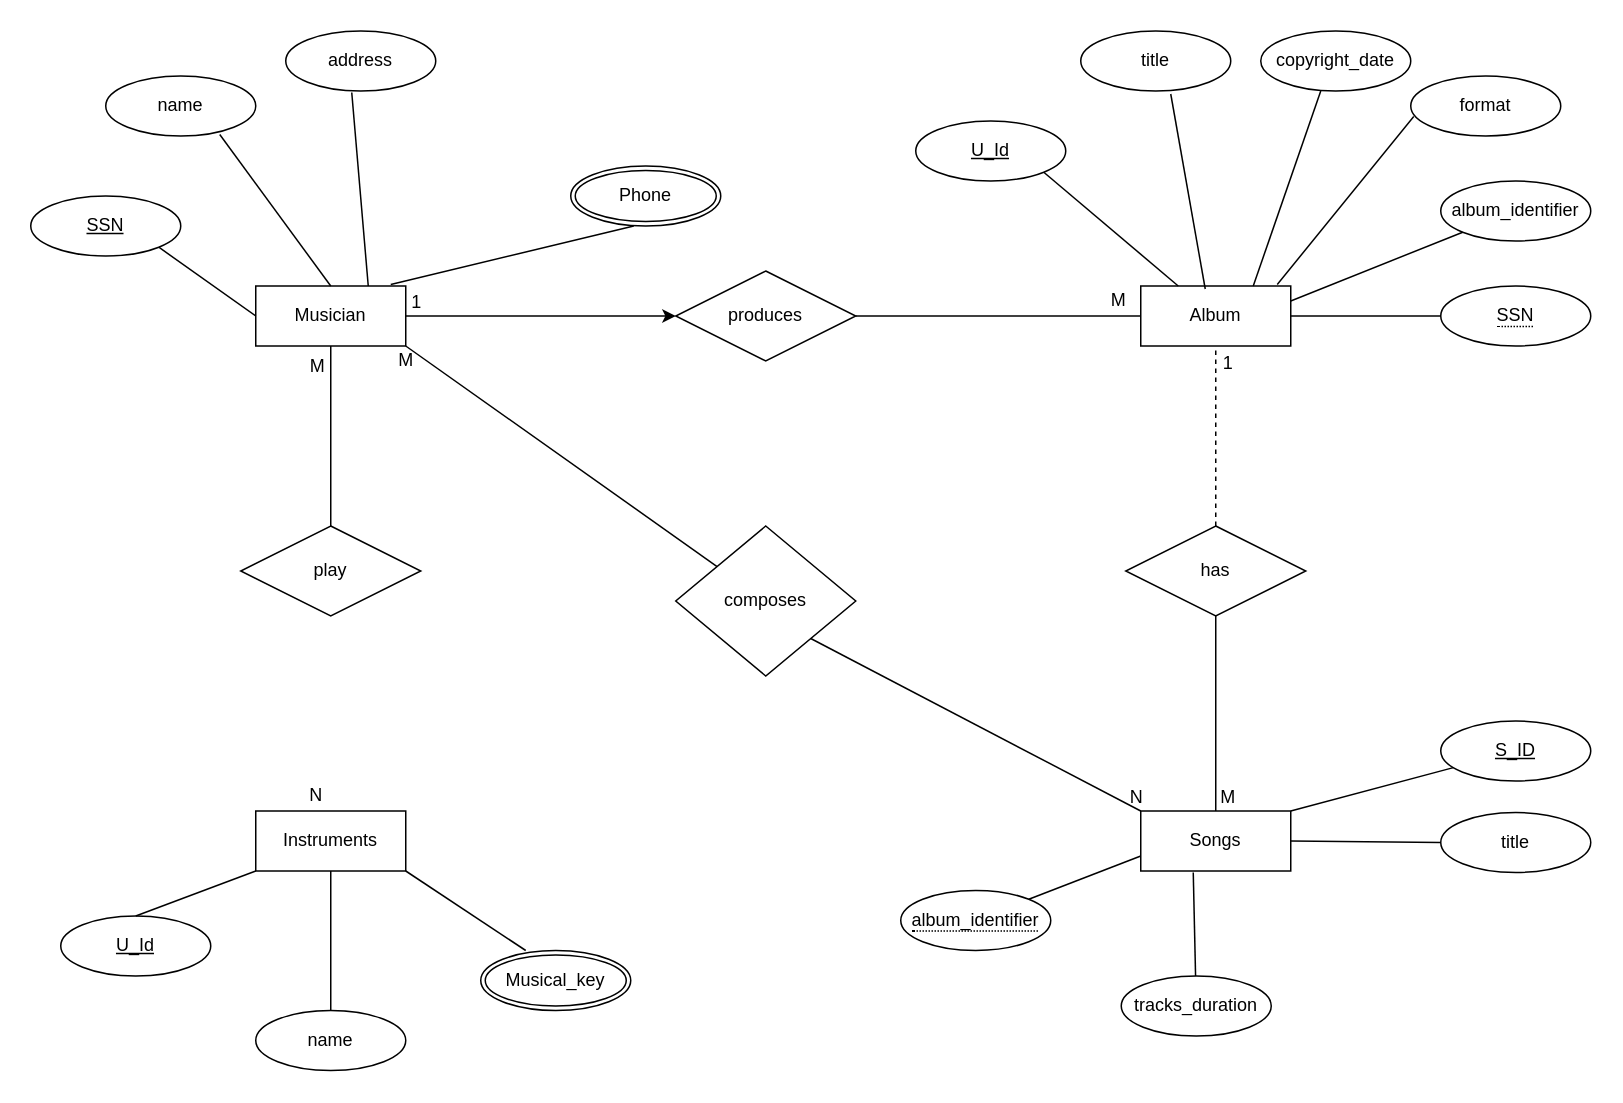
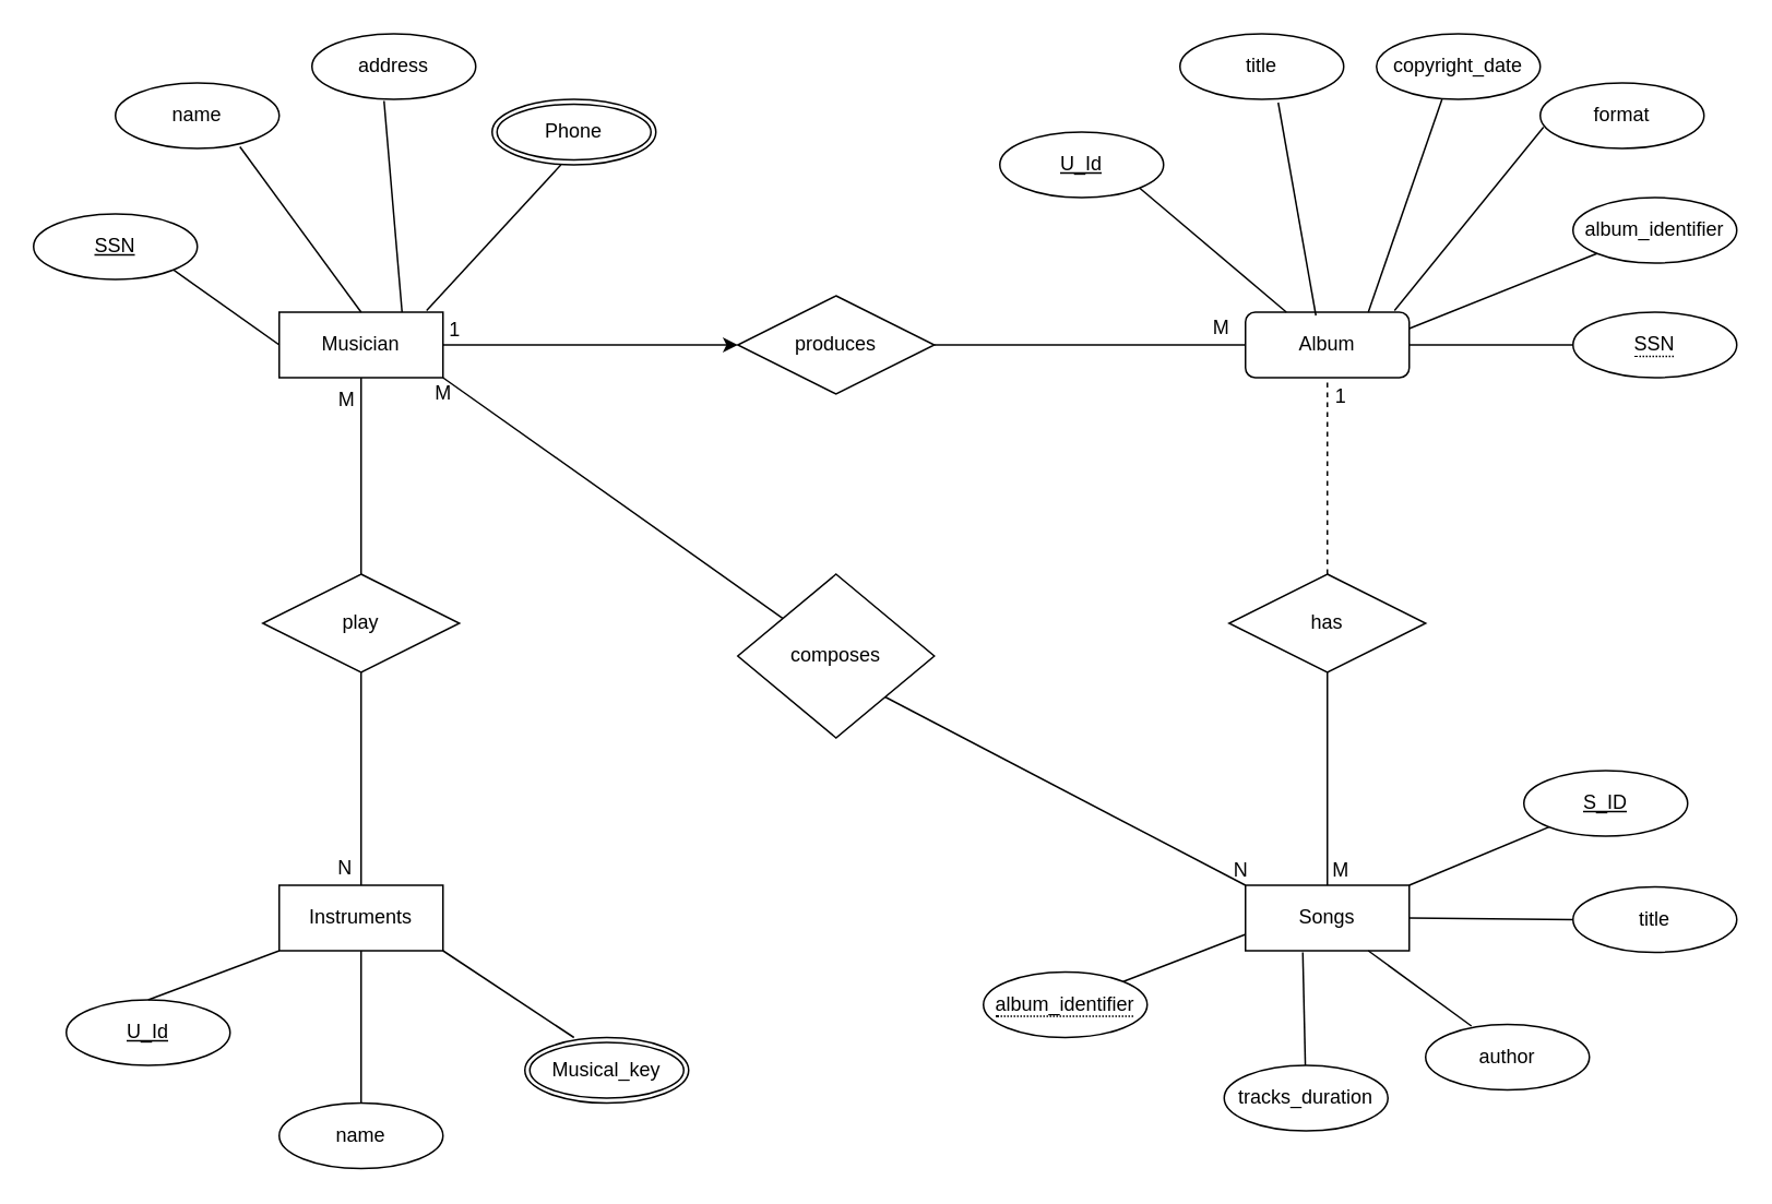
  <mxCell id="0" />
  <mxCell id="1" parent="0" />
- <mxCell id="2" value="Album" style="whiteSpace=wrap;html=1;align=center;" vertex="1" parent="1"><mxGeometry x="760" y="190" width="100" height="40" as="geometry" /></mxCell>
+ <mxCell id="2" value="Album" style="whiteSpace=wrap;html=1;align=center;rounded=1;" vertex="1" parent="1"><mxGeometry x="760" y="190" width="100" height="40" as="geometry" /></mxCell>
  <mxCell id="3" value="Songs" style="whiteSpace=wrap;html=1;align=center;" vertex="1" parent="1"><mxGeometry x="760" y="540" width="100" height="40" as="geometry" /></mxCell>
  <mxCell id="4" value="Musician" style="whiteSpace=wrap;html=1;align=center;" vertex="1" parent="1"><mxGeometry x="170" y="190" width="100" height="40" as="geometry" /></mxCell>
  <mxCell id="5" value="Instruments" style="whiteSpace=wrap;html=1;align=center;" vertex="1" parent="1"><mxGeometry x="170" y="540" width="100" height="40" as="geometry" /></mxCell>
  <mxCell id="6" value="composes" style="shape=rhombus;perimeter=rhombusPerimeter;whiteSpace=wrap;html=1;align=center;" vertex="1" parent="1"><mxGeometry x="450" y="350" width="120" height="100" as="geometry" /></mxCell>
  <mxCell id="7" value="produces" style="shape=rhombus;perimeter=rhombusPerimeter;whiteSpace=wrap;html=1;align=center;" vertex="1" parent="1"><mxGeometry x="450" y="180" width="120" height="60" as="geometry" /></mxCell>
  <mxCell id="8" value="play" style="shape=rhombus;perimeter=rhombusPerimeter;whiteSpace=wrap;html=1;align=center;" vertex="1" parent="1"><mxGeometry x="160" y="350" width="120" height="60" as="geometry" /></mxCell>
  <mxCell id="9" value="has" style="shape=rhombus;perimeter=rhombusPerimeter;whiteSpace=wrap;html=1;align=center;" vertex="1" parent="1"><mxGeometry x="750" y="350" width="120" height="60" as="geometry" /></mxCell>
  <mxCell id="10" value="" style="endArrow=none;html=1;rounded=0;exitX=1;exitY=1;exitDx=0;exitDy=0;entryX=0;entryY=0;entryDx=0;entryDy=0;" edge="1" parent="1" source="6" target="3"><mxGeometry relative="1" as="geometry"><mxPoint x="540" y="420" as="sourcePoint" /><mxPoint x="700" y="420" as="targetPoint" /></mxGeometry></mxCell>
  <mxCell id="11" value="" style="endArrow=none;html=1;rounded=0;exitX=1;exitY=1;exitDx=0;exitDy=0;" edge="1" parent="1" source="4" target="6"><mxGeometry relative="1" as="geometry"><mxPoint x="450" y="480" as="sourcePoint" /><mxPoint x="610" y="480" as="targetPoint" /></mxGeometry></mxCell>
  <mxCell id="12" value="" style="endArrow=classic;html=1;rounded=0;exitX=1;exitY=0.5;exitDx=0;exitDy=0;" edge="1" parent="1" source="4" target="7"><mxGeometry relative="1" as="geometry"><mxPoint x="450" y="480" as="sourcePoint" /><mxPoint x="610" y="480" as="targetPoint" /></mxGeometry></mxCell>
  <mxCell id="13" value="" style="endArrow=none;html=1;rounded=0;exitX=0.5;exitY=1;exitDx=0;exitDy=0;entryX=0.5;entryY=0;entryDx=0;entryDy=0;" edge="1" parent="1" source="4" target="8"><mxGeometry relative="1" as="geometry"><mxPoint x="450" y="480" as="sourcePoint" /><mxPoint x="220" y="340" as="targetPoint" /></mxGeometry></mxCell>
+ <mxCell id="14" value="" style="endArrow=none;html=1;rounded=0;exitX=0.5;exitY=0;exitDx=0;exitDy=0;" edge="1" parent="1" source="5" target="8"><mxGeometry relative="1" as="geometry"><mxPoint x="450" y="480" as="sourcePoint" /><mxPoint x="610" y="480" as="targetPoint" /></mxGeometry></mxCell>
  <mxCell id="15" value="" style="endArrow=none;html=1;rounded=0;entryX=0.5;entryY=1;entryDx=0;entryDy=0;exitX=0.5;exitY=0;exitDx=0;exitDy=0;dashed=1;" edge="1" parent="1" source="9" target="2"><mxGeometry relative="1" as="geometry"><mxPoint x="690" y="280" as="sourcePoint" /><mxPoint x="850" y="280" as="targetPoint" /></mxGeometry></mxCell>
  <mxCell id="16" value="" style="endArrow=none;html=1;rounded=0;exitX=0.5;exitY=1;exitDx=0;exitDy=0;" edge="1" parent="1" source="9"><mxGeometry relative="1" as="geometry"><mxPoint x="700" y="450" as="sourcePoint" /><mxPoint x="810" y="540" as="targetPoint" /></mxGeometry></mxCell>
  <mxCell id="17" value="" style="endArrow=none;html=1;rounded=0;exitX=1;exitY=0.5;exitDx=0;exitDy=0;entryX=0;entryY=0.5;entryDx=0;entryDy=0;" edge="1" parent="1" source="7" target="2"><mxGeometry relative="1" as="geometry"><mxPoint x="610" y="209.5" as="sourcePoint" /><mxPoint x="740" y="210" as="targetPoint" /></mxGeometry></mxCell>
  <mxCell id="18" value="tracks_duration" style="ellipse;whiteSpace=wrap;html=1;align=center;" vertex="1" parent="1"><mxGeometry x="747" y="650" width="100" height="40" as="geometry" /></mxCell>
  <mxCell id="19" value="title" style="ellipse;whiteSpace=wrap;html=1;align=center;" vertex="1" parent="1"><mxGeometry x="960" y="541" width="100" height="40" as="geometry" /></mxCell>
+ <mxCell id="20" value="author" style="ellipse;whiteSpace=wrap;html=1;align=center;" vertex="1" parent="1"><mxGeometry x="870" y="625" width="100" height="40" as="geometry" /></mxCell>
  <mxCell id="21" value="format" style="ellipse;whiteSpace=wrap;html=1;align=center;" vertex="1" parent="1"><mxGeometry x="940" y="50" width="100" height="40" as="geometry" /></mxCell>
  <mxCell id="22" value="copyright_date" style="ellipse;whiteSpace=wrap;html=1;align=center;" vertex="1" parent="1"><mxGeometry x="840" y="20" width="100" height="40" as="geometry" /></mxCell>
  <mxCell id="23" value="title" style="ellipse;whiteSpace=wrap;html=1;align=center;" vertex="1" parent="1"><mxGeometry x="720" y="20" width="100" height="40" as="geometry" /></mxCell>
  <mxCell id="24" value="address" style="ellipse;whiteSpace=wrap;html=1;align=center;" vertex="1" parent="1"><mxGeometry x="190" y="20" width="100" height="40" as="geometry" /></mxCell>
  <mxCell id="25" value="name" style="ellipse;whiteSpace=wrap;html=1;align=center;" vertex="1" parent="1"><mxGeometry x="70" y="50" width="100" height="40" as="geometry" /></mxCell>
  <mxCell id="26" value="name" style="ellipse;whiteSpace=wrap;html=1;align=center;" vertex="1" parent="1"><mxGeometry x="170" y="673" width="100" height="40" as="geometry" /></mxCell>
  <mxCell id="27" value="U_Id" style="ellipse;whiteSpace=wrap;html=1;align=center;fontStyle=4;" vertex="1" parent="1"><mxGeometry x="40" y="610" width="100" height="40" as="geometry" /></mxCell>
  <mxCell id="28" value="" style="endArrow=none;html=1;rounded=0;exitX=1;exitY=1;exitDx=0;exitDy=0;entryX=0.25;entryY=0;entryDx=0;entryDy=0;" edge="1" parent="1" source="34" target="2"><mxGeometry relative="1" as="geometry"><mxPoint x="730" y="99.5" as="sourcePoint" /><mxPoint x="890" y="99.5" as="targetPoint" /></mxGeometry></mxCell>
  <mxCell id="29" value="" style="endArrow=none;html=1;rounded=0;exitX=0.6;exitY=1.05;exitDx=0;exitDy=0;exitPerimeter=0;entryX=0.43;entryY=0.05;entryDx=0;entryDy=0;entryPerimeter=0;" edge="1" parent="1" source="23" target="2"><mxGeometry relative="1" as="geometry"><mxPoint x="770" y="79" as="sourcePoint" /><mxPoint x="930" y="79" as="targetPoint" /></mxGeometry></mxCell>
  <mxCell id="30" value="" style="endArrow=none;html=1;rounded=0;exitX=1;exitY=1;exitDx=0;exitDy=0;" edge="1" parent="1" source="5"><mxGeometry relative="1" as="geometry"><mxPoint x="300" y="579" as="sourcePoint" /><mxPoint x="350" y="633" as="targetPoint" /></mxGeometry></mxCell>
  <mxCell id="31" value="" style="endArrow=none;html=1;rounded=0;exitX=0.5;exitY=1;exitDx=0;exitDy=0;entryX=0.5;entryY=0;entryDx=0;entryDy=0;" edge="1" parent="1" source="5" target="26"><mxGeometry relative="1" as="geometry"><mxPoint x="290" y="590" as="sourcePoint" /><mxPoint x="450" y="590" as="targetPoint" /></mxGeometry></mxCell>
  <mxCell id="32" value="" style="endArrow=none;html=1;rounded=0;entryX=0;entryY=1;entryDx=0;entryDy=0;exitX=0.5;exitY=0;exitDx=0;exitDy=0;" edge="1" parent="1" source="27" target="5"><mxGeometry relative="1" as="geometry"><mxPoint x="50" y="599" as="sourcePoint" /><mxPoint x="210" y="599" as="targetPoint" /></mxGeometry></mxCell>
  <mxCell id="33" value="SSN" style="ellipse;whiteSpace=wrap;html=1;align=center;fontStyle=4;" vertex="1" parent="1"><mxGeometry x="20" y="130" width="100" height="40" as="geometry" /></mxCell>
  <mxCell id="34" value="U_Id" style="ellipse;whiteSpace=wrap;html=1;align=center;fontStyle=4;" vertex="1" parent="1"><mxGeometry x="610" width="100" height="40" as="geometry" y="80" /></mxCell>
- <mxCell id="35" value="S_ID" style="ellipse;whiteSpace=wrap;html=1;align=center;fontStyle=4;" vertex="1" parent="1"><mxGeometry x="960" y="480" width="100" height="40" as="geometry" /></mxCell>
+ <mxCell id="35" value="S_ID" style="ellipse;whiteSpace=wrap;html=1;align=center;fontStyle=4;" vertex="1" parent="1"><mxGeometry x="930" y="470" width="100" height="40" as="geometry" /></mxCell>
  <mxCell id="36" value="album_identifier" style="ellipse;whiteSpace=wrap;html=1;align=center;" vertex="1" parent="1"><mxGeometry x="960" y="120" width="100" height="40" as="geometry" /></mxCell>
  <mxCell id="37" value="" style="endArrow=none;html=1;rounded=0;exitX=1;exitY=0.5;exitDx=0;exitDy=0;entryX=0;entryY=0.5;entryDx=0;entryDy=0;" edge="1" parent="1" source="3" target="19"><mxGeometry relative="1" as="geometry"><mxPoint x="880" y="560" as="sourcePoint" /><mxPoint x="1020" y="550" as="targetPoint" /></mxGeometry></mxCell>
  <mxCell id="38" value="" style="endArrow=none;html=1;rounded=0;exitX=1;exitY=0;exitDx=0;exitDy=0;" edge="1" parent="1" source="3" target="35"><mxGeometry relative="1" as="geometry"><mxPoint x="760" y="490" as="sourcePoint" /><mxPoint x="920" y="490" as="targetPoint" /></mxGeometry></mxCell>
  <mxCell id="39" value="" style="endArrow=none;html=1;rounded=0;exitX=1;exitY=0.25;exitDx=0;exitDy=0;entryX=0;entryY=1;entryDx=0;entryDy=0;" edge="1" parent="1" source="2" target="36"><mxGeometry relative="1" as="geometry"><mxPoint x="980" y="290" as="sourcePoint" /><mxPoint x="1140" y="290" as="targetPoint" /></mxGeometry></mxCell>
  <mxCell id="40" value="" style="endArrow=none;html=1;rounded=0;exitX=0.02;exitY=0.675;exitDx=0;exitDy=0;exitPerimeter=0;entryX=0.91;entryY=-0.025;entryDx=0;entryDy=0;entryPerimeter=0;" edge="1" parent="1" source="21" target="2"><mxGeometry relative="1" as="geometry"><mxPoint x="910" y="180" as="sourcePoint" /><mxPoint x="1070" y="180" as="targetPoint" /></mxGeometry></mxCell>
  <mxCell id="41" value="" style="endArrow=none;html=1;rounded=0;entryX=0.4;entryY=1;entryDx=0;entryDy=0;entryPerimeter=0;exitX=0.75;exitY=0;exitDx=0;exitDy=0;" edge="1" parent="1" source="2" target="22"><mxGeometry relative="1" as="geometry"><mxPoint x="830" y="180" as="sourcePoint" /><mxPoint x="930" y="119" as="targetPoint" /></mxGeometry></mxCell>
+ <mxCell id="42" value="" style="endArrow=none;html=1;rounded=0;exitX=0.75;exitY=1;exitDx=0;exitDy=0;entryX=0.28;entryY=0.025;entryDx=0;entryDy=0;entryPerimeter=0;" edge="1" parent="1" source="3" target="20"><mxGeometry relative="1" as="geometry"><mxPoint x="810" y="610" as="sourcePoint" /><mxPoint x="970" y="610" as="targetPoint" /></mxGeometry></mxCell>
  <mxCell id="43" value="" style="endArrow=none;html=1;rounded=0;exitX=0.35;exitY=1.025;exitDx=0;exitDy=0;exitPerimeter=0;" edge="1" parent="1" source="3" target="18"><mxGeometry relative="1" as="geometry"><mxPoint x="610" y="644.5" as="sourcePoint" /><mxPoint x="785" y="645" as="targetPoint" /></mxGeometry></mxCell>
  <mxCell id="44" value="" style="endArrow=none;html=1;rounded=0;exitX=0.42;exitY=1;exitDx=0;exitDy=0;exitPerimeter=0;entryX=0.9;entryY=-0.025;entryDx=0;entryDy=0;entryPerimeter=0;" edge="1" parent="1" source="48" target="4"><mxGeometry relative="1" as="geometry"><mxPoint x="342" y="111" as="sourcePoint" /><mxPoint x="450" y="150" as="targetPoint" /></mxGeometry></mxCell>
  <mxCell id="45" value="" style="endArrow=none;html=1;rounded=0;exitX=0.44;exitY=1.025;exitDx=0;exitDy=0;exitPerimeter=0;entryX=0.75;entryY=0;entryDx=0;entryDy=0;" edge="1" parent="1" source="24" target="4"><mxGeometry relative="1" as="geometry"><mxPoint x="300" y="130" as="sourcePoint" /><mxPoint x="240" y="180" as="targetPoint" /></mxGeometry></mxCell>
  <mxCell id="46" value="" style="endArrow=none;html=1;rounded=0;exitX=0.76;exitY=0.975;exitDx=0;exitDy=0;exitPerimeter=0;entryX=0.5;entryY=0;entryDx=0;entryDy=0;" edge="1" parent="1" source="25" target="4"><mxGeometry relative="1" as="geometry"><mxPoint x="250" y="130" as="sourcePoint" /><mxPoint x="410" y="130" as="targetPoint" /></mxGeometry></mxCell>
  <mxCell id="47" value="" style="endArrow=none;html=1;rounded=0;entryX=0;entryY=0.5;entryDx=0;entryDy=0;exitX=1;exitY=1;exitDx=0;exitDy=0;" edge="1" parent="1" source="33" target="4"><mxGeometry relative="1" as="geometry"><mxPoint x="50" y="159" as="sourcePoint" /><mxPoint x="210" y="159" as="targetPoint" /></mxGeometry></mxCell>
- <mxCell id="48" value="Phone" style="ellipse;shape=doubleEllipse;margin=3;whiteSpace=wrap;html=1;align=center;" vertex="1" parent="1"><mxGeometry x="380" y="110" width="100" height="40" as="geometry" /></mxCell>
+ <mxCell id="48" value="Phone" style="ellipse;shape=doubleEllipse;margin=3;whiteSpace=wrap;html=1;align=center;" vertex="1" parent="1"><mxGeometry x="300" y="60" width="100" height="40" as="geometry" /></mxCell>
  <mxCell id="49" value="Musical_key" style="ellipse;shape=doubleEllipse;margin=3;whiteSpace=wrap;html=1;align=center;" vertex="1" parent="1"><mxGeometry x="320" y="633" width="100" height="40" as="geometry" /></mxCell>
  <mxCell id="50" value="M" style="text;html=1;align=center;verticalAlign=middle;resizable=0;points=[];autosize=1;" vertex="1" parent="1"><mxGeometry x="196" y="234" width="30" height="20" as="geometry" /></mxCell>
  <mxCell id="51" value="N" style="text;html=1;align=center;verticalAlign=middle;resizable=0;points=[];autosize=1;" vertex="1" parent="1"><mxGeometry x="200" y="520" width="20" height="20" as="geometry" /></mxCell>
  <mxCell id="52" value="1" style="text;html=1;align=center;verticalAlign=middle;resizable=0;points=[];autosize=1;" vertex="1" parent="1"><mxGeometry x="267" y="191" width="20" height="20" as="geometry" /></mxCell>
  <mxCell id="53" value="M" style="text;html=1;align=center;verticalAlign=middle;resizable=0;points=[];autosize=1;" vertex="1" parent="1"><mxGeometry x="730" y="190" width="30" height="20" as="geometry" /></mxCell>
  <mxCell id="54" value="M" style="text;html=1;align=center;verticalAlign=middle;resizable=0;points=[];autosize=1;" vertex="1" parent="1"><mxGeometry x="255" y="230" width="30" height="20" as="geometry" /></mxCell>
  <mxCell id="55" value="N" style="text;html=1;align=center;verticalAlign=middle;resizable=0;points=[];autosize=1;" vertex="1" parent="1"><mxGeometry x="747" y="521" width="20" height="20" as="geometry" /></mxCell>
  <mxCell id="56" value="1" style="text;html=1;align=center;verticalAlign=middle;resizable=0;points=[];autosize=1;" vertex="1" parent="1"><mxGeometry x="808" y="232" width="20" height="20" as="geometry" /></mxCell>
  <mxCell id="57" value="M" style="text;html=1;align=center;verticalAlign=middle;resizable=0;points=[];autosize=1;" vertex="1" parent="1"><mxGeometry x="803" y="521" width="30" height="20" as="geometry" /></mxCell>
  <mxCell id="58" value="&lt;span style=&quot;border-bottom: 1px dotted&quot;&gt;SSN&lt;/span&gt;" style="ellipse;whiteSpace=wrap;html=1;align=center;" vertex="1" parent="1"><mxGeometry x="960" y="190" width="100" height="40" as="geometry" /></mxCell>
  <mxCell id="59" value="" style="endArrow=none;html=1;rounded=0;entryX=0;entryY=0.5;entryDx=0;entryDy=0;exitX=1;exitY=0.5;exitDx=0;exitDy=0;" edge="1" parent="1" source="2" target="58"><mxGeometry relative="1" as="geometry"><mxPoint x="833" y="260" as="sourcePoint" /><mxPoint x="993" y="260" as="targetPoint" /></mxGeometry></mxCell>
  <mxCell id="60" value="&lt;span style=&quot;border-bottom: 1px dotted&quot;&gt;album_identifier&lt;/span&gt;" style="ellipse;whiteSpace=wrap;html=1;align=center;" vertex="1" parent="1"><mxGeometry x="600" y="593" width="100" height="40" as="geometry" /></mxCell>
  <mxCell id="61" value="" style="endArrow=none;html=1;rounded=0;entryX=0;entryY=0.75;entryDx=0;entryDy=0;exitX=1;exitY=0;exitDx=0;exitDy=0;" edge="1" parent="1" source="60" target="3"><mxGeometry relative="1" as="geometry"><mxPoint x="560" y="570" as="sourcePoint" /><mxPoint x="720" y="570" as="targetPoint" /></mxGeometry></mxCell>
